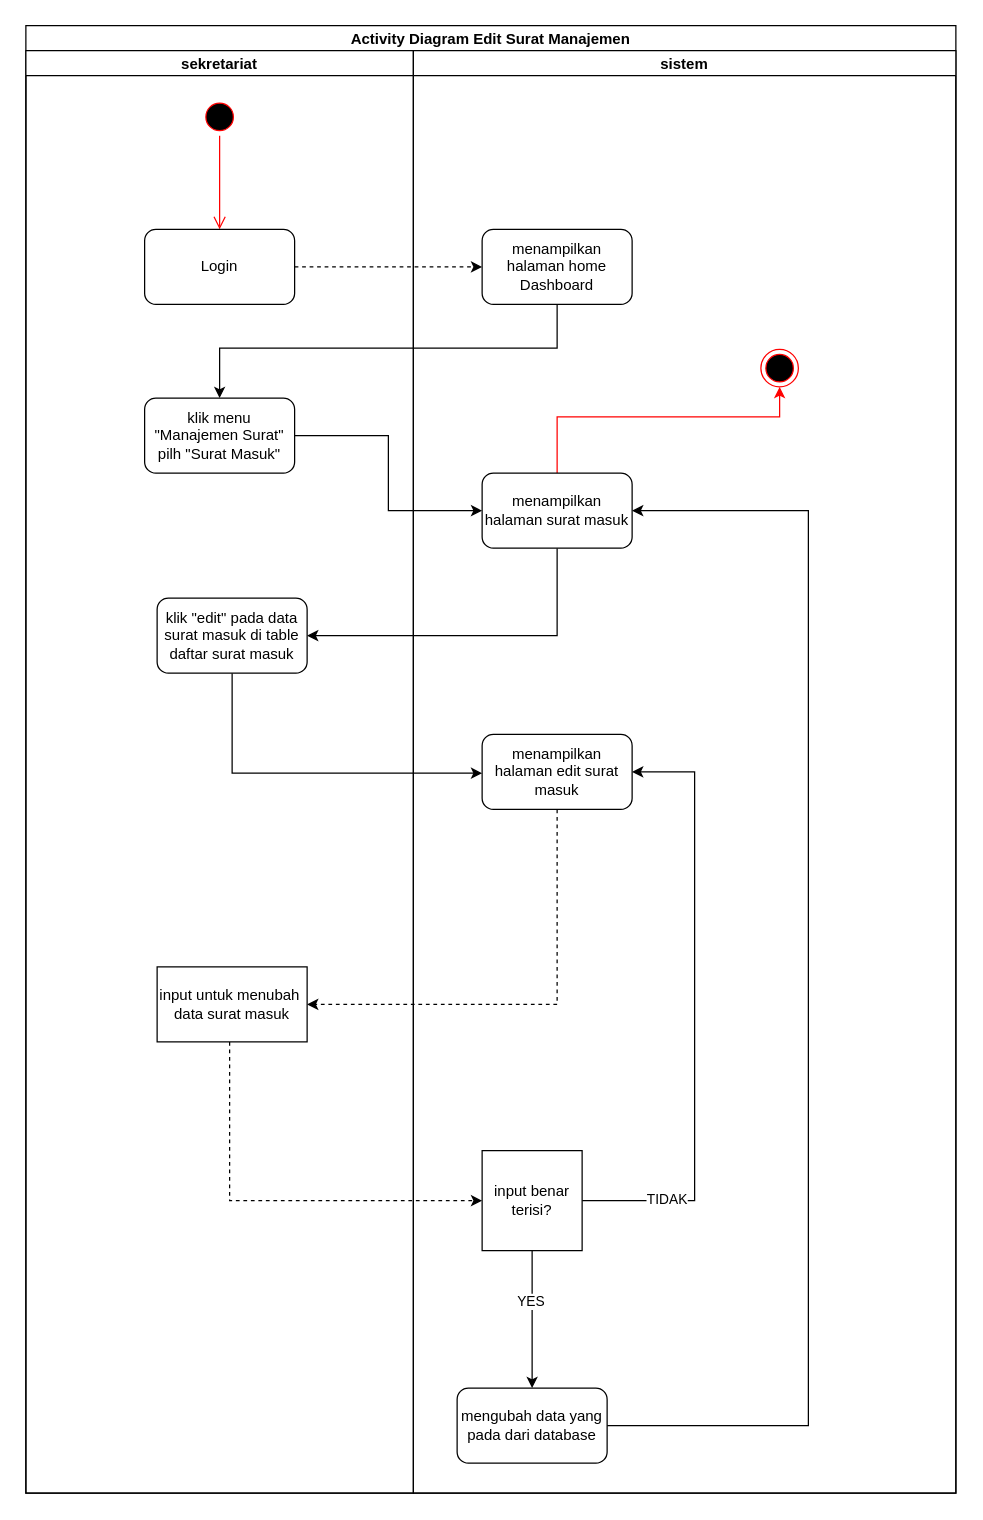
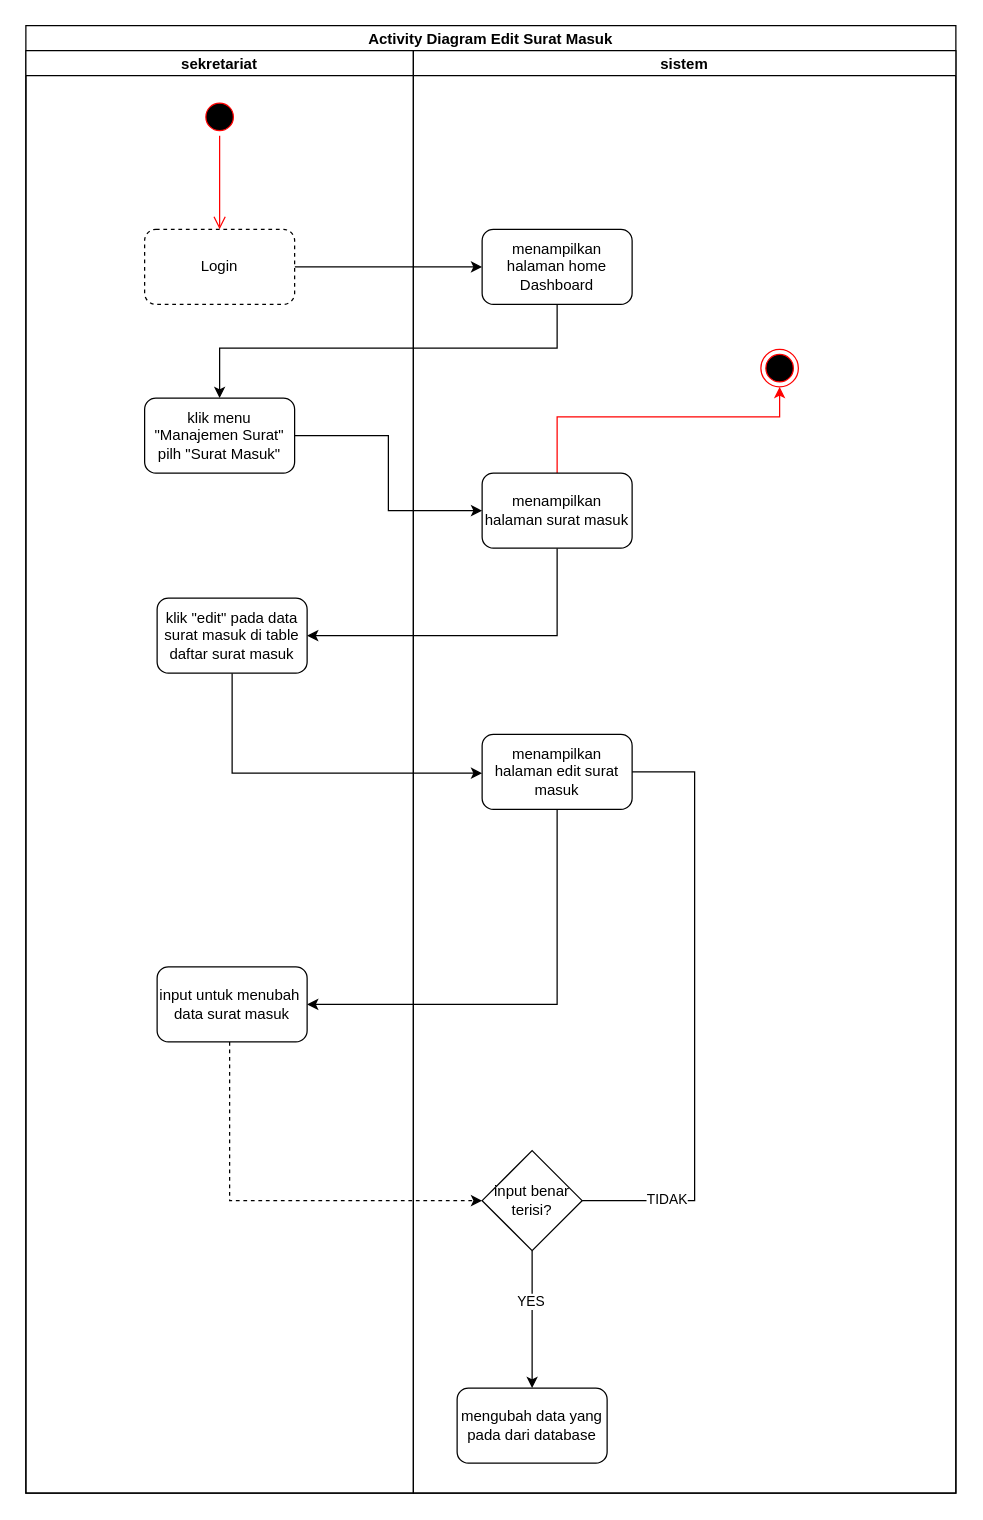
  <mxCell id="0" />
  <mxCell id="1" parent="0" />
- <mxCell id="2" value="Activity Diagram Edit Surat Manajemen" style="swimlane;childLayout=stackLayout;resizeParent=1;resizeParentMax=0;startSize=20;" parent="1" vertex="1"><mxGeometry x="20" y="20" width="744" height="1174" as="geometry" /></mxCell>
- <mxCell id="3" style="edgeStyle=orthogonalEdgeStyle;rounded=0;orthogonalLoop=1;jettySize=auto;html=1;entryX=0;entryY=0.5;entryDx=0;entryDy=0;dashed=1;" parent="2" source="13" target="18" edge="1"><mxGeometry relative="1" as="geometry" /></mxCell>
+ <mxCell id="2" value="Activity Diagram Edit Surat Masuk" style="swimlane;childLayout=stackLayout;resizeParent=1;resizeParentMax=0;startSize=20;" parent="1" vertex="1"><mxGeometry x="20" y="20" width="744" height="1174" as="geometry" /></mxCell>
+ <mxCell id="3" style="edgeStyle=orthogonalEdgeStyle;rounded=0;orthogonalLoop=1;jettySize=auto;html=1;entryX=0;entryY=0.5;entryDx=0;entryDy=0;" parent="2" source="13" target="18" edge="1"><mxGeometry relative="1" as="geometry" /></mxCell>
  <mxCell id="4" style="edgeStyle=orthogonalEdgeStyle;rounded=0;orthogonalLoop=1;jettySize=auto;html=1;entryX=0.5;entryY=0;entryDx=0;entryDy=0;" parent="2" source="18" target="14" edge="1"><mxGeometry relative="1" as="geometry"><Array as="points"><mxPoint x="425" y="258" /><mxPoint x="155" y="258" /></Array></mxGeometry></mxCell>
  <mxCell id="5" style="edgeStyle=orthogonalEdgeStyle;rounded=0;orthogonalLoop=1;jettySize=auto;html=1;entryX=0;entryY=0.5;entryDx=0;entryDy=0;" parent="2" source="14" target="20" edge="1"><mxGeometry relative="1" as="geometry" /></mxCell>
  <mxCell id="6" style="edgeStyle=orthogonalEdgeStyle;rounded=0;orthogonalLoop=1;jettySize=auto;html=1;entryX=1;entryY=0.5;entryDx=0;entryDy=0;" parent="2" source="20" target="15" edge="1"><mxGeometry relative="1" as="geometry"><Array as="points"><mxPoint x="425" y="488" /></Array></mxGeometry></mxCell>
  <mxCell id="7" style="edgeStyle=orthogonalEdgeStyle;rounded=0;orthogonalLoop=1;jettySize=auto;html=1;" parent="2" source="15" target="22" edge="1"><mxGeometry relative="1" as="geometry"><Array as="points"><mxPoint x="165" y="598" /></Array><mxPoint x="395" y="532" as="targetPoint" /></mxGeometry></mxCell>
- <mxCell id="8" style="edgeStyle=orthogonalEdgeStyle;rounded=0;orthogonalLoop=1;jettySize=auto;html=1;entryX=1;entryY=0.5;entryDx=0;entryDy=0;exitX=0.5;exitY=1;exitDx=0;exitDy=0;dashed=1;" parent="2" source="22" target="16" edge="1"><mxGeometry relative="1" as="geometry"><mxPoint x="425" y="638" as="sourcePoint" /><mxPoint x="425" y="758" as="targetPoint" /></mxGeometry></mxCell>
+ <mxCell id="8" style="edgeStyle=orthogonalEdgeStyle;rounded=0;orthogonalLoop=1;jettySize=auto;html=1;entryX=1;entryY=0.5;entryDx=0;entryDy=0;exitX=0.5;exitY=1;exitDx=0;exitDy=0;" parent="2" source="22" target="16" edge="1"><mxGeometry relative="1" as="geometry"><mxPoint x="425" y="638" as="sourcePoint" /><mxPoint x="425" y="758" as="targetPoint" /></mxGeometry></mxCell>
  <mxCell id="9" style="edgeStyle=orthogonalEdgeStyle;rounded=0;orthogonalLoop=1;jettySize=auto;html=1;strokeColor=#000000;dashed=1;" parent="2" source="16" target="27" edge="1"><mxGeometry relative="1" as="geometry"><mxPoint x="363" y="940" as="targetPoint" /><Array as="points"><mxPoint x="163" y="940" /></Array></mxGeometry></mxCell>
  <mxCell id="10" value="sekretariat" style="swimlane;startSize=20;" parent="2" vertex="1"><mxGeometry y="20" width="310" height="1154" as="geometry"><mxRectangle y="20" width="30" height="460" as="alternateBounds" /></mxGeometry></mxCell>
  <mxCell id="11" value="" style="ellipse;html=1;shape=startState;fillColor=#000000;strokeColor=#ff0000;" parent="10" vertex="1"><mxGeometry x="140" y="38" width="30" height="30" as="geometry" /></mxCell>
  <mxCell id="12" value="" style="edgeStyle=orthogonalEdgeStyle;html=1;verticalAlign=bottom;endArrow=open;endSize=8;strokeColor=#ff0000;rounded=0;entryX=0.5;entryY=0;entryDx=0;entryDy=0;" parent="10" source="11" target="13" edge="1"><mxGeometry relative="1" as="geometry"><mxPoint x="130" y="65" as="targetPoint" /></mxGeometry></mxCell>
- <mxCell id="13" value="Login" style="rounded=1;whiteSpace=wrap;html=1;" parent="10" vertex="1"><mxGeometry x="95" y="143" width="120" height="60" as="geometry" /></mxCell>
+ <mxCell id="13" value="Login" style="rounded=1;whiteSpace=wrap;html=1;dashed=1;" parent="10" vertex="1"><mxGeometry x="95" y="143" width="120" height="60" as="geometry" /></mxCell>
  <mxCell id="14" value="klik menu &quot;Manajemen Surat&quot; pilh &quot;Surat Masuk&quot;" style="rounded=1;whiteSpace=wrap;html=1;" parent="10" vertex="1"><mxGeometry x="95" y="278" width="120" height="60" as="geometry" /></mxCell>
  <mxCell id="15" value="klik &quot;edit&quot; pada data surat masuk di table daftar surat masuk" style="rounded=1;whiteSpace=wrap;html=1;" parent="10" vertex="1"><mxGeometry x="105" y="438" width="120" height="60" as="geometry" /></mxCell>
- <mxCell id="16" value="input untuk menubah&amp;nbsp; data surat masuk " style="whiteSpace=wrap;html=1;rounded=0;" parent="10" vertex="1"><mxGeometry x="105" y="733" width="120" height="60" as="geometry" /></mxCell>
+ <mxCell id="16" value="input untuk menubah&amp;nbsp; data surat masuk " style="rounded=1;whiteSpace=wrap;html=1;" parent="10" vertex="1"><mxGeometry x="105" y="733" width="120" height="60" as="geometry" /></mxCell>
  <mxCell id="17" value="sistem" style="swimlane;startSize=20;" parent="2" vertex="1"><mxGeometry x="310" y="20" width="434" height="1154" as="geometry" /></mxCell>
  <mxCell id="18" value="menampilkan halaman home Dashboard" style="rounded=1;whiteSpace=wrap;html=1;" parent="17" vertex="1"><mxGeometry x="55" y="143" width="120" height="60" as="geometry" /></mxCell>
  <mxCell id="19" style="edgeStyle=orthogonalEdgeStyle;rounded=0;orthogonalLoop=1;jettySize=auto;html=1;strokeColor=#FF0000;" parent="17" source="20" target="21" edge="1"><mxGeometry relative="1" as="geometry"><Array as="points"><mxPoint x="115" y="293" /><mxPoint x="293" y="293" /></Array></mxGeometry></mxCell>
  <mxCell id="20" value="menampilkan halaman surat masuk" style="rounded=1;whiteSpace=wrap;html=1;" parent="17" vertex="1"><mxGeometry x="55" y="338" width="120" height="60" as="geometry" /></mxCell>
  <mxCell id="21" value="" style="ellipse;html=1;shape=endState;fillColor=#000000;strokeColor=#ff0000;" parent="17" vertex="1"><mxGeometry x="278" y="239" width="30" height="30" as="geometry" /></mxCell>
  <mxCell id="22" value="menampilkan halaman edit surat masuk" style="rounded=1;whiteSpace=wrap;html=1;" parent="17" vertex="1"><mxGeometry x="55" y="547" width="120" height="60" as="geometry" /></mxCell>
- <mxCell id="23" style="edgeStyle=orthogonalEdgeStyle;rounded=0;orthogonalLoop=1;jettySize=auto;html=1;entryX=1;entryY=0.5;entryDx=0;entryDy=0;strokeColor=#000000;" parent="17" source="27" target="22" edge="1"><mxGeometry relative="1" as="geometry"><Array as="points"><mxPoint x="225" y="920" /><mxPoint x="225" y="577" /></Array></mxGeometry></mxCell>
+ <mxCell id="23" style="edgeStyle=orthogonalEdgeStyle;rounded=0;orthogonalLoop=1;jettySize=auto;html=1;entryX=1;entryY=0.5;entryDx=0;entryDy=0;strokeColor=#000000;endArrow=none;" parent="17" source="27" target="22" edge="1"><mxGeometry relative="1" as="geometry"><Array as="points"><mxPoint x="225" y="920" /><mxPoint x="225" y="577" /></Array></mxGeometry></mxCell>
  <mxCell id="24" value="TIDAK" style="edgeLabel;html=1;align=center;verticalAlign=middle;resizable=0;points=[];" parent="23" vertex="1" connectable="0"><mxGeometry x="-0.723" y="2" relative="1" as="geometry"><mxPoint as="offset" /></mxGeometry></mxCell>
  <mxCell id="25" style="edgeStyle=orthogonalEdgeStyle;rounded=0;orthogonalLoop=1;jettySize=auto;html=1;strokeColor=#000000;" parent="17" source="27" target="29" edge="1"><mxGeometry relative="1" as="geometry" /></mxCell>
  <mxCell id="26" value="YES" style="edgeLabel;html=1;align=center;verticalAlign=middle;resizable=0;points=[];" parent="25" vertex="1" connectable="0"><mxGeometry x="-0.273" y="-2" relative="1" as="geometry"><mxPoint as="offset" /></mxGeometry></mxCell>
- <mxCell id="27" value="input benar terisi?" style="whiteSpace=wrap;html=1;rounded=0;" parent="17" vertex="1"><mxGeometry x="55" y="880" width="80" height="80" as="geometry" /></mxCell>
- <mxCell id="28" style="edgeStyle=orthogonalEdgeStyle;rounded=0;orthogonalLoop=1;jettySize=auto;html=1;strokeColor=#000000;entryX=1;entryY=0.5;entryDx=0;entryDy=0;" parent="17" source="29" target="20" edge="1"><mxGeometry relative="1" as="geometry"><mxPoint x="297" y="558" as="targetPoint" /><Array as="points"><mxPoint x="316" y="1100" /><mxPoint x="316" y="368" /></Array></mxGeometry></mxCell>
+ <mxCell id="27" value="input benar terisi?" style="rhombus;whiteSpace=wrap;html=1;" parent="17" vertex="1"><mxGeometry x="55" y="880" width="80" height="80" as="geometry" /></mxCell>
  <mxCell id="29" value="mengubah data yang pada dari database" style="rounded=1;whiteSpace=wrap;html=1;" parent="17" vertex="1"><mxGeometry x="35" y="1070" width="120" height="60" as="geometry" /></mxCell>
